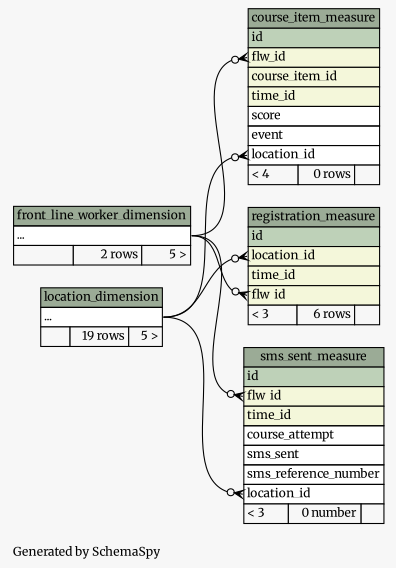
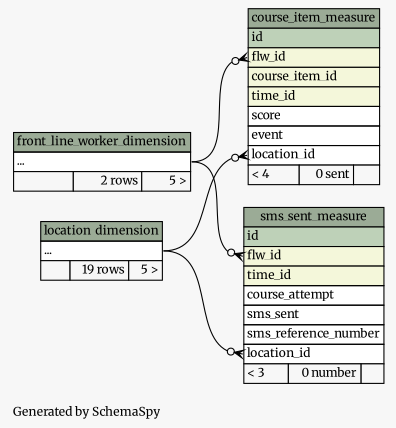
  digraph {
    bgcolor="#f7f7f7"
    fontname=Merriweather
    fontsize=11
    label="\nGenerated by SchemaSpy"
    labeljust=l
    nodesep=0.18
    rankdir=RL
    ranksep=0.46
    node [fontname=Merriweather fontsize=11 shape=plaintext]
    edge [arrowhead=none arrowsize=0.8 arrowtail=crowodot dir=back fontname=Merriweather headport="elipses:e" tailport="flw_id:w"]
-   n1 [label=<     <TABLE BORDER="0" CELLBORDER="1" CELLSPACING="0" BGCOLOR="#ffffff">       <TR><TD COLSPAN="3" BGCOLOR="#9bab96" ALIGN="CENTER">course_item_measure</TD></TR>       <TR><TD PORT="id" COLSPAN="3" BGCOLOR="#bed1b8" ALIGN="LEFT">id</TD></TR>       <TR><TD PORT="flw_id" COLSPAN="3" BGCOLOR="#f4f7da" ALIGN="LEFT">flw_id</TD></TR>       <TR><TD PORT="course_item_id" COLSPAN="3" BGCOLOR="#f4f7da" ALIGN="LEFT">course_item_id</TD></TR>       <TR><TD PORT="time_id" COLSPAN="3" BGCOLOR="#f4f7da" ALIGN="LEFT">time_id</TD></TR>       <TR><TD PORT="score" COLSPAN="3" ALIGN="LEFT">score</TD></TR>       <TR><TD PORT="event" COLSPAN="3" ALIGN="LEFT">event</TD></TR>       <TR><TD PORT="location_id" COLSPAN="3" ALIGN="LEFT">location_id</TD></TR>       <TR><TD ALIGN="LEFT" BGCOLOR="#f7f7f7">&lt; 4</TD><TD ALIGN="RIGHT" BGCOLOR="#f7f7f7">0 rows</TD><TD ALIGN="RIGHT" BGCOLOR="#f7f7f7">  </TD></TR>     </TABLE>>]
+   n1 [label=<     <TABLE BORDER="0" CELLBORDER="1" CELLSPACING="0" BGCOLOR="#ffffff">       <TR><TD COLSPAN="3" BGCOLOR="#9bab96" ALIGN="CENTER">course_item_measure</TD></TR>       <TR><TD PORT="id" COLSPAN="3" BGCOLOR="#bed1b8" ALIGN="LEFT">id</TD></TR>       <TR><TD PORT="flw_id" COLSPAN="3" BGCOLOR="#f4f7da" ALIGN="LEFT">flw_id</TD></TR>       <TR><TD PORT="course_item_id" COLSPAN="3" BGCOLOR="#f4f7da" ALIGN="LEFT">course_item_id</TD></TR>       <TR><TD PORT="time_id" COLSPAN="3" BGCOLOR="#f4f7da" ALIGN="LEFT">time_id</TD></TR>       <TR><TD PORT="score" COLSPAN="3" ALIGN="LEFT">score</TD></TR>       <TR><TD PORT="event" COLSPAN="3" ALIGN="LEFT">event</TD></TR>       <TR><TD PORT="location_id" COLSPAN="3" ALIGN="LEFT">location_id</TD></TR>       <TR><TD ALIGN="LEFT" BGCOLOR="#f7f7f7">&lt; 4</TD><TD ALIGN="RIGHT" BGCOLOR="#f7f7f7">0 sent</TD><TD ALIGN="RIGHT" BGCOLOR="#f7f7f7">  </TD></TR>     </TABLE>>]
    n2 [label=<     <TABLE BORDER="0" CELLBORDER="1" CELLSPACING="0" BGCOLOR="#ffffff">       <TR><TD COLSPAN="3" BGCOLOR="#9bab96" ALIGN="CENTER">front_line_worker_dimension</TD></TR>       <TR><TD PORT="elipses" COLSPAN="3" ALIGN="LEFT">...</TD></TR>       <TR><TD ALIGN="LEFT" BGCOLOR="#f7f7f7">  </TD><TD ALIGN="RIGHT" BGCOLOR="#f7f7f7">2 rows</TD><TD ALIGN="RIGHT" BGCOLOR="#f7f7f7">5 &gt;</TD></TR>     </TABLE>>]
    n3 [label=<     <TABLE BORDER="0" CELLBORDER="1" CELLSPACING="0" BGCOLOR="#ffffff">       <TR><TD COLSPAN="3" BGCOLOR="#9bab96" ALIGN="CENTER">location_dimension</TD></TR>       <TR><TD PORT="elipses" COLSPAN="3" ALIGN="LEFT">...</TD></TR>       <TR><TD ALIGN="LEFT" BGCOLOR="#f7f7f7">  </TD><TD ALIGN="RIGHT" BGCOLOR="#f7f7f7">19 rows</TD><TD ALIGN="RIGHT" BGCOLOR="#f7f7f7">5 &gt;</TD></TR>     </TABLE>>]
-   n4 [label=<     <TABLE BORDER="0" CELLBORDER="1" CELLSPACING="0" BGCOLOR="#ffffff">       <TR><TD COLSPAN="3" BGCOLOR="#9bab96" ALIGN="CENTER">registration_measure</TD></TR>       <TR><TD PORT="id" COLSPAN="3" BGCOLOR="#bed1b8" ALIGN="LEFT">id</TD></TR>       <TR><TD PORT="location_id" COLSPAN="3" BGCOLOR="#f4f7da" ALIGN="LEFT">location_id</TD></TR>       <TR><TD PORT="time_id" COLSPAN="3" BGCOLOR="#f4f7da" ALIGN="LEFT">time_id</TD></TR>       <TR><TD PORT="flw_id" COLSPAN="3" BGCOLOR="#f4f7da" ALIGN="LEFT">flw_id</TD></TR>       <TR><TD ALIGN="LEFT" BGCOLOR="#f7f7f7">&lt; 3</TD><TD ALIGN="RIGHT" BGCOLOR="#f7f7f7">6 rows</TD><TD ALIGN="RIGHT" BGCOLOR="#f7f7f7">  </TD></TR>     </TABLE>>]
    n5 [label=<     <TABLE BORDER="0" CELLBORDER="1" CELLSPACING="0" BGCOLOR="#ffffff">       <TR><TD COLSPAN="3" BGCOLOR="#9bab96" ALIGN="CENTER">sms_sent_measure</TD></TR>       <TR><TD PORT="id" COLSPAN="3" BGCOLOR="#bed1b8" ALIGN="LEFT">id</TD></TR>       <TR><TD PORT="flw_id" COLSPAN="3" BGCOLOR="#f4f7da" ALIGN="LEFT">flw_id</TD></TR>       <TR><TD PORT="time_id" COLSPAN="3" BGCOLOR="#f4f7da" ALIGN="LEFT">time_id</TD></TR>       <TR><TD PORT="course_attempt" COLSPAN="3" ALIGN="LEFT">course_attempt</TD></TR>       <TR><TD PORT="sms_sent" COLSPAN="3" ALIGN="LEFT">sms_sent</TD></TR>       <TR><TD PORT="sms_reference_number" COLSPAN="3" ALIGN="LEFT">sms_reference_number</TD></TR>       <TR><TD PORT="location_id" COLSPAN="3" ALIGN="LEFT">location_id</TD></TR>       <TR><TD ALIGN="LEFT" BGCOLOR="#f7f7f7">&lt; 3</TD><TD ALIGN="RIGHT" BGCOLOR="#f7f7f7">0 number</TD><TD ALIGN="RIGHT" BGCOLOR="#f7f7f7">  </TD></TR>     </TABLE>>]
    n1 -> n2
    n1 -> n3 [tailport="location_id:w"]
-   n4 -> n2
-   n4 -> n3 [tailport="location_id:w"]
    n5 -> n2
    n5 -> n3 [tailport="location_id:w"]
  }
